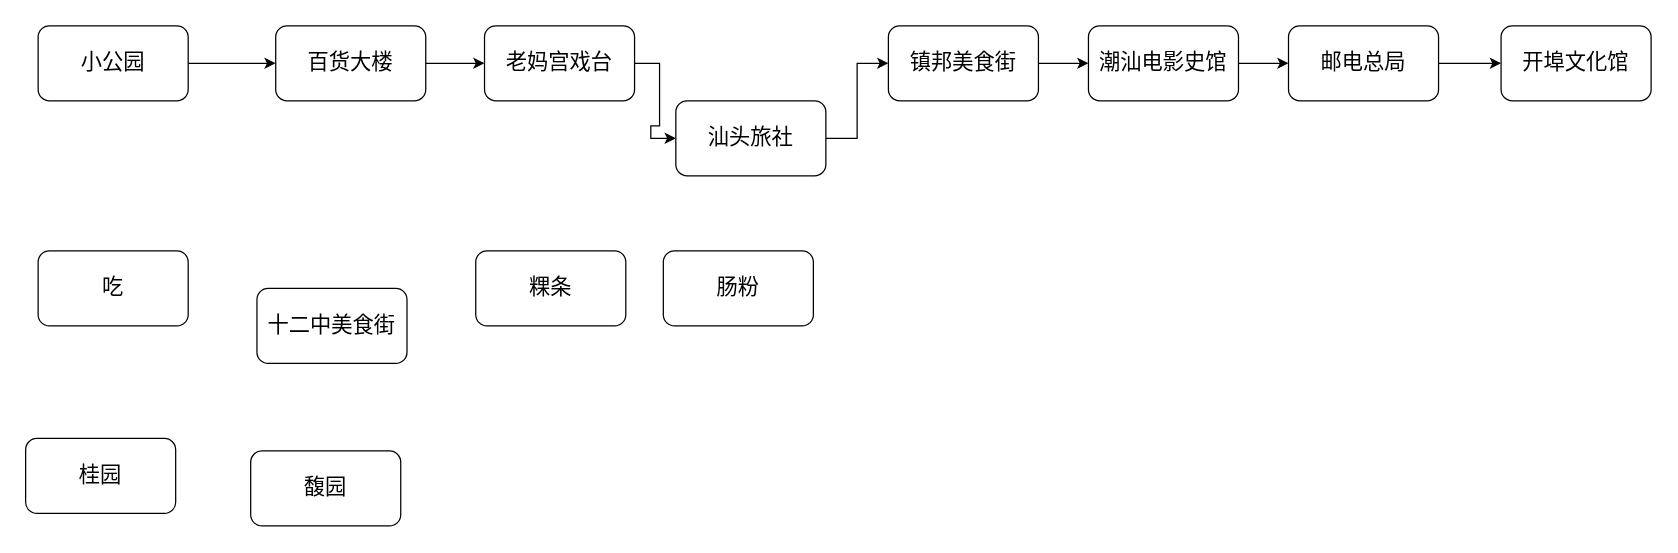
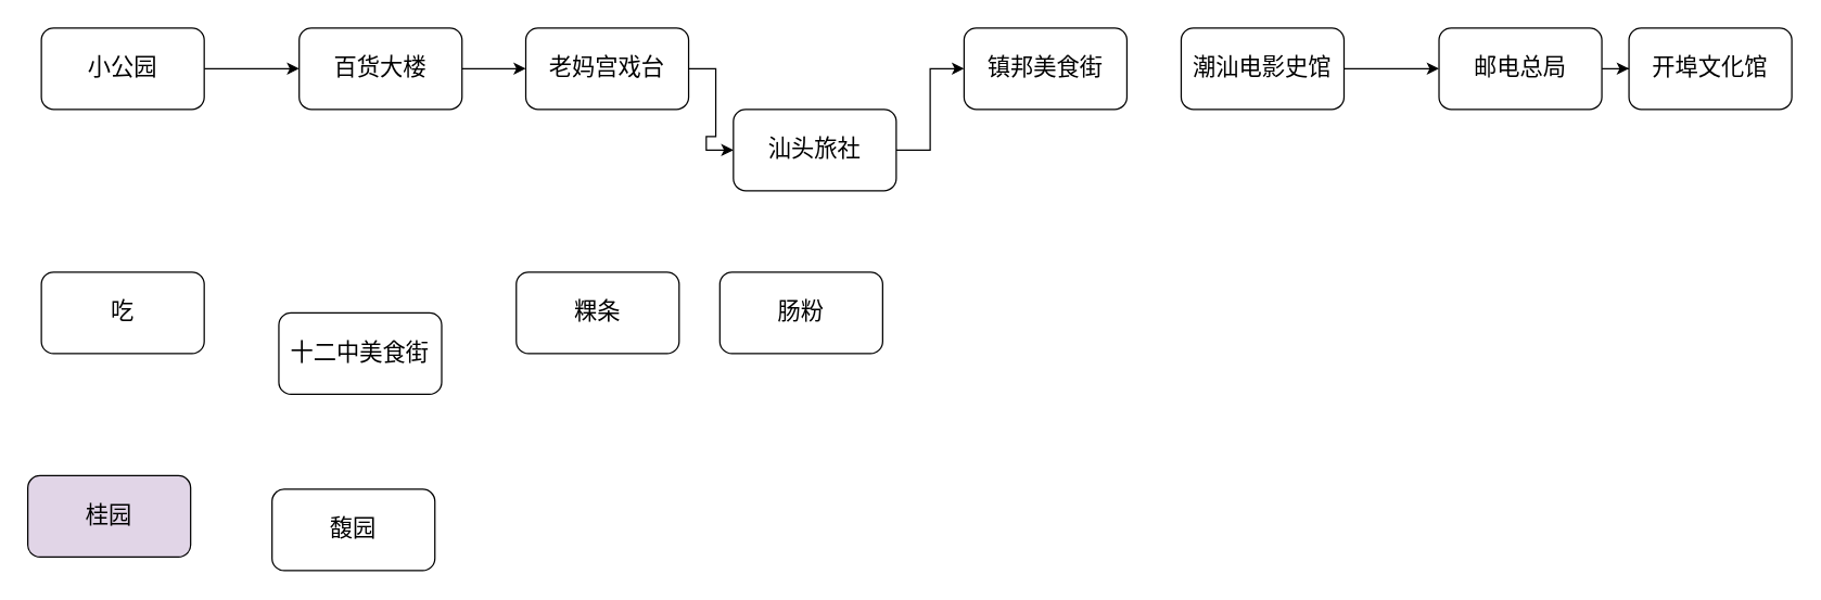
  <mxCell id="0" />
  <mxCell id="1" parent="0" />
  <mxCell id="2" style="edgeStyle=orthogonalEdgeStyle;rounded=0;orthogonalLoop=1;jettySize=auto;html=1;entryX=0;entryY=0.5;entryDx=0;entryDy=0;" parent="1" source="3" target="5" edge="1"><mxGeometry relative="1" as="geometry" /></mxCell>
  <mxCell id="3" value="&lt;font style=&quot;font-size: 17px;&quot;&gt;小公园&lt;/font&gt;" style="rounded=1;whiteSpace=wrap;html=1;fontSize=17;" parent="1" vertex="1"><mxGeometry x="30" y="20" width="120" height="60" as="geometry" /></mxCell>
  <mxCell id="4" style="edgeStyle=orthogonalEdgeStyle;rounded=0;orthogonalLoop=1;jettySize=auto;html=1;" parent="1" source="5" target="7" edge="1"><mxGeometry relative="1" as="geometry" /></mxCell>
  <mxCell id="5" value="百货大楼" style="rounded=1;whiteSpace=wrap;html=1;fontSize=17;" parent="1" vertex="1"><mxGeometry x="220" y="20" width="120" height="60" as="geometry" /></mxCell>
  <mxCell id="6" style="edgeStyle=orthogonalEdgeStyle;rounded=0;orthogonalLoop=1;jettySize=auto;html=1;" parent="1" source="7" target="9" edge="1"><mxGeometry relative="1" as="geometry" /></mxCell>
  <mxCell id="7" value="老妈宫戏台" style="rounded=1;whiteSpace=wrap;html=1;fontSize=17;" parent="1" vertex="1"><mxGeometry x="387" y="20" width="120" height="60" as="geometry" /></mxCell>
  <mxCell id="8" style="edgeStyle=orthogonalEdgeStyle;rounded=0;orthogonalLoop=1;jettySize=auto;html=1;" parent="1" source="9" target="11" edge="1"><mxGeometry relative="1" as="geometry" /></mxCell>
  <mxCell id="9" value="汕头旅社" style="rounded=1;whiteSpace=wrap;html=1;fontSize=17;" parent="1" vertex="1"><mxGeometry x="540" y="80" width="120" height="60" as="geometry" /></mxCell>
- <mxCell id="10" style="edgeStyle=orthogonalEdgeStyle;rounded=0;orthogonalLoop=1;jettySize=auto;html=1;" parent="1" source="11" target="13" edge="1"><mxGeometry relative="1" as="geometry" /></mxCell>
  <mxCell id="11" value="镇邦美食街" style="rounded=1;whiteSpace=wrap;html=1;fontSize=17;" parent="1" vertex="1"><mxGeometry x="710" y="20" width="120" height="60" as="geometry" /></mxCell>
  <mxCell id="12" style="edgeStyle=orthogonalEdgeStyle;rounded=0;orthogonalLoop=1;jettySize=auto;html=1;" parent="1" source="13" target="15" edge="1"><mxGeometry relative="1" as="geometry" /></mxCell>
  <mxCell id="13" value="潮汕电影史馆" style="rounded=1;whiteSpace=wrap;html=1;fontSize=17;" parent="1" vertex="1"><mxGeometry x="870" y="20" width="120" height="60" as="geometry" /></mxCell>
  <mxCell id="14" style="edgeStyle=orthogonalEdgeStyle;rounded=0;orthogonalLoop=1;jettySize=auto;html=1;" parent="1" source="15" target="16" edge="1"><mxGeometry relative="1" as="geometry" /></mxCell>
- <mxCell id="15" value="邮电总局" style="rounded=1;whiteSpace=wrap;html=1;fontSize=17;" parent="1" vertex="1"><mxGeometry x="1030" y="20" width="120" height="60" as="geometry" /></mxCell>
+ <mxCell id="15" value="邮电总局" style="rounded=1;whiteSpace=wrap;html=1;fontSize=17;" parent="1" vertex="1"><mxGeometry x="1060" y="20" width="120" height="60" as="geometry" /></mxCell>
  <mxCell id="16" value="开埠文化馆" style="rounded=1;whiteSpace=wrap;html=1;fontSize=17;" parent="1" vertex="1"><mxGeometry x="1200" y="20" width="120" height="60" as="geometry" /></mxCell>
  <mxCell id="17" value="吃" style="rounded=1;whiteSpace=wrap;html=1;fontSize=17;" parent="1" vertex="1"><mxGeometry x="30" y="200" width="120" height="60" as="geometry" /></mxCell>
  <mxCell id="18" value="十二中美食街" style="rounded=1;whiteSpace=wrap;html=1;fontSize=17;" parent="1" vertex="1"><mxGeometry x="205" y="230" width="120" height="60" as="geometry" /></mxCell>
  <mxCell id="19" value="粿条" style="rounded=1;whiteSpace=wrap;html=1;fontSize=17;" parent="1" vertex="1"><mxGeometry x="380" y="200" width="120" height="60" as="geometry" /></mxCell>
  <mxCell id="20" value="肠粉" style="rounded=1;whiteSpace=wrap;html=1;fontSize=17;" parent="1" vertex="1"><mxGeometry x="530" y="200" width="120" height="60" as="geometry" /></mxCell>
- <mxCell id="21" value="&lt;font style=&quot;font-size: 17px;&quot;&gt;桂园&lt;/font&gt;" style="rounded=1;whiteSpace=wrap;html=1;fontSize=17;" vertex="1" parent="1"><mxGeometry x="20" y="350" width="120" height="60" as="geometry" /></mxCell>
+ <mxCell id="21" value="&lt;font style=&quot;font-size: 17px;&quot;&gt;桂园&lt;/font&gt;" style="rounded=1;whiteSpace=wrap;html=1;fontSize=17;fillColor=#e1d5e7;" vertex="1" parent="1"><mxGeometry x="20" y="350" width="120" height="60" as="geometry" /></mxCell>
  <mxCell id="22" value="&lt;font style=&quot;font-size: 17px;&quot;&gt;馥园&lt;/font&gt;" style="rounded=1;whiteSpace=wrap;html=1;fontSize=17;" vertex="1" parent="1"><mxGeometry x="200" y="360" width="120" height="60" as="geometry" /></mxCell>
